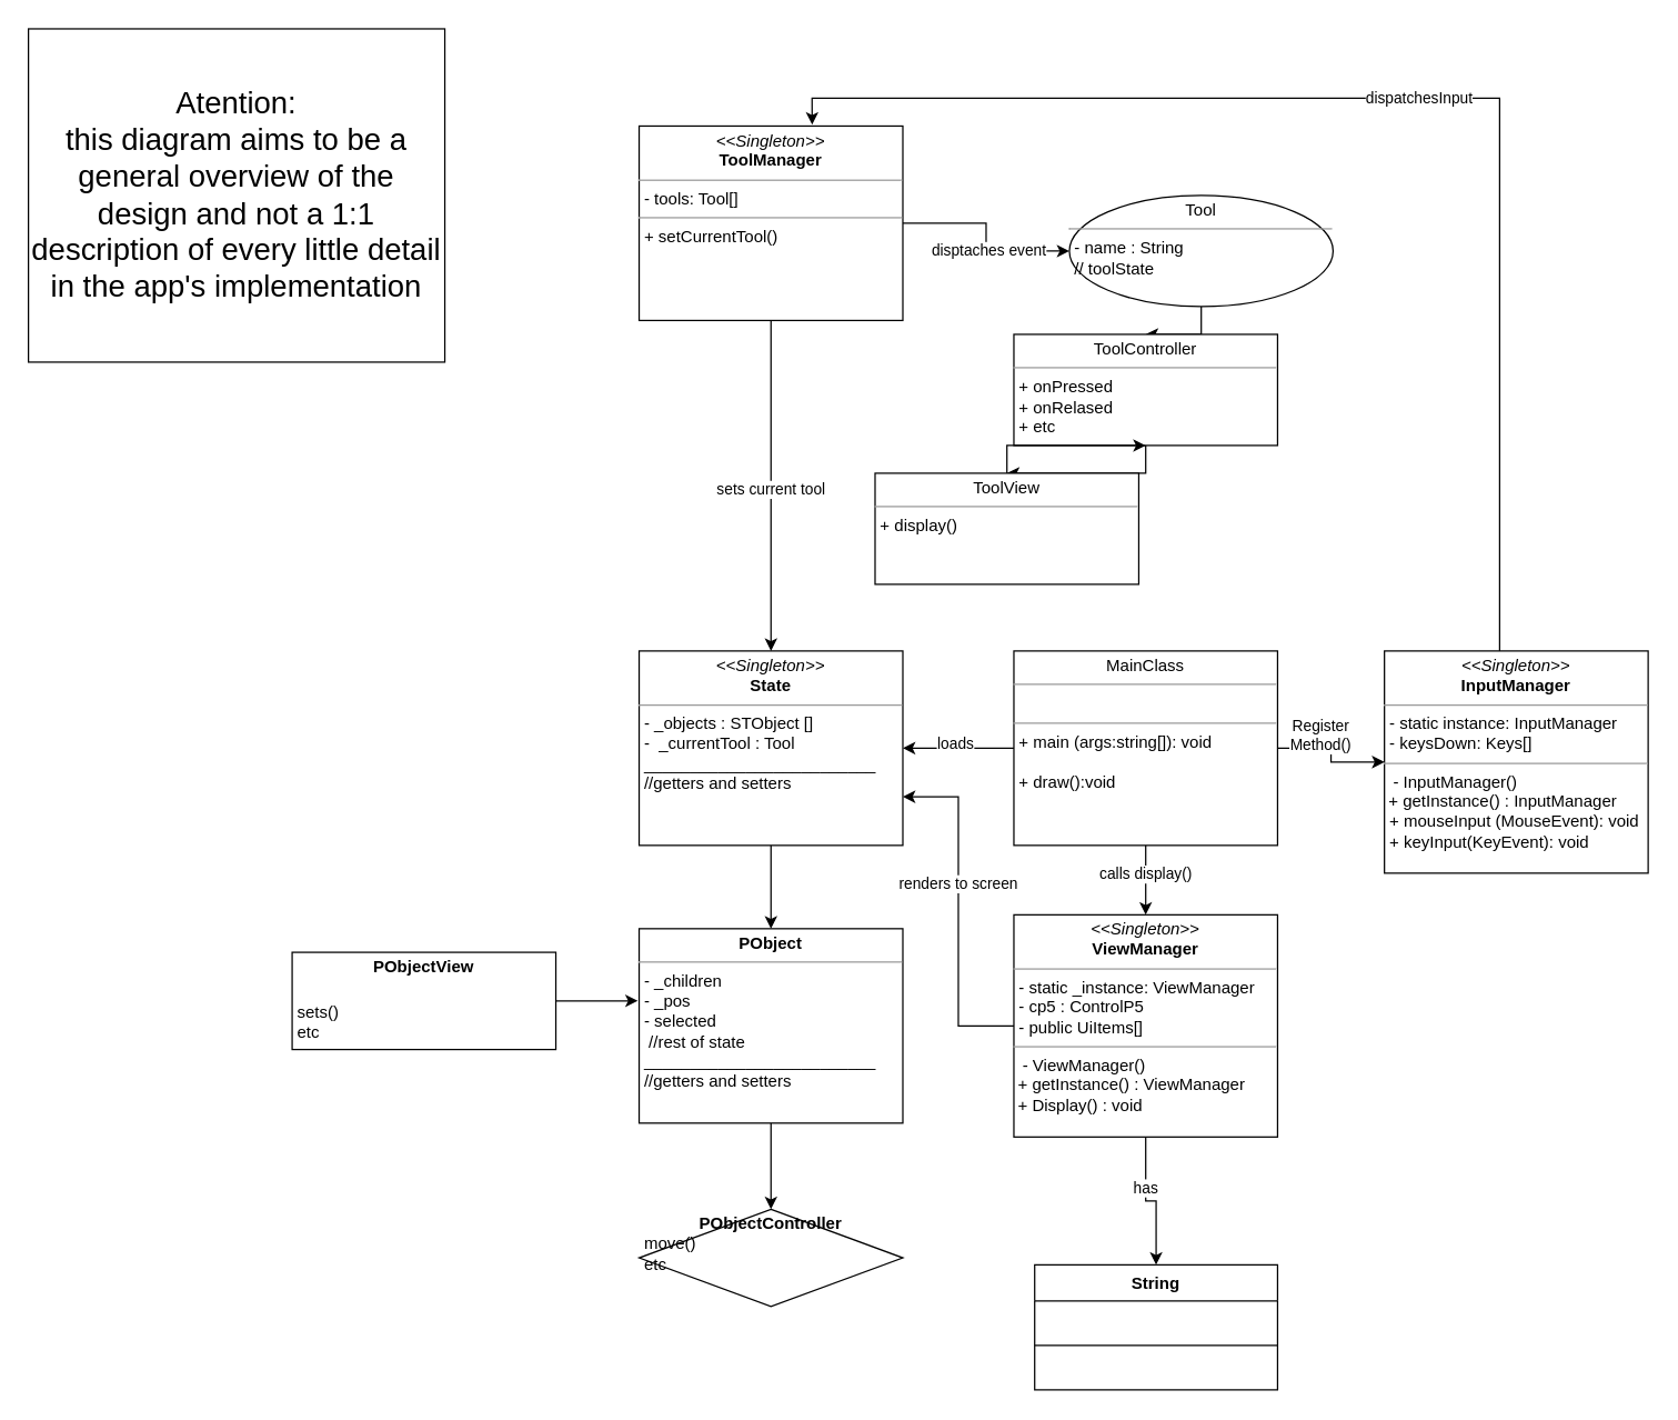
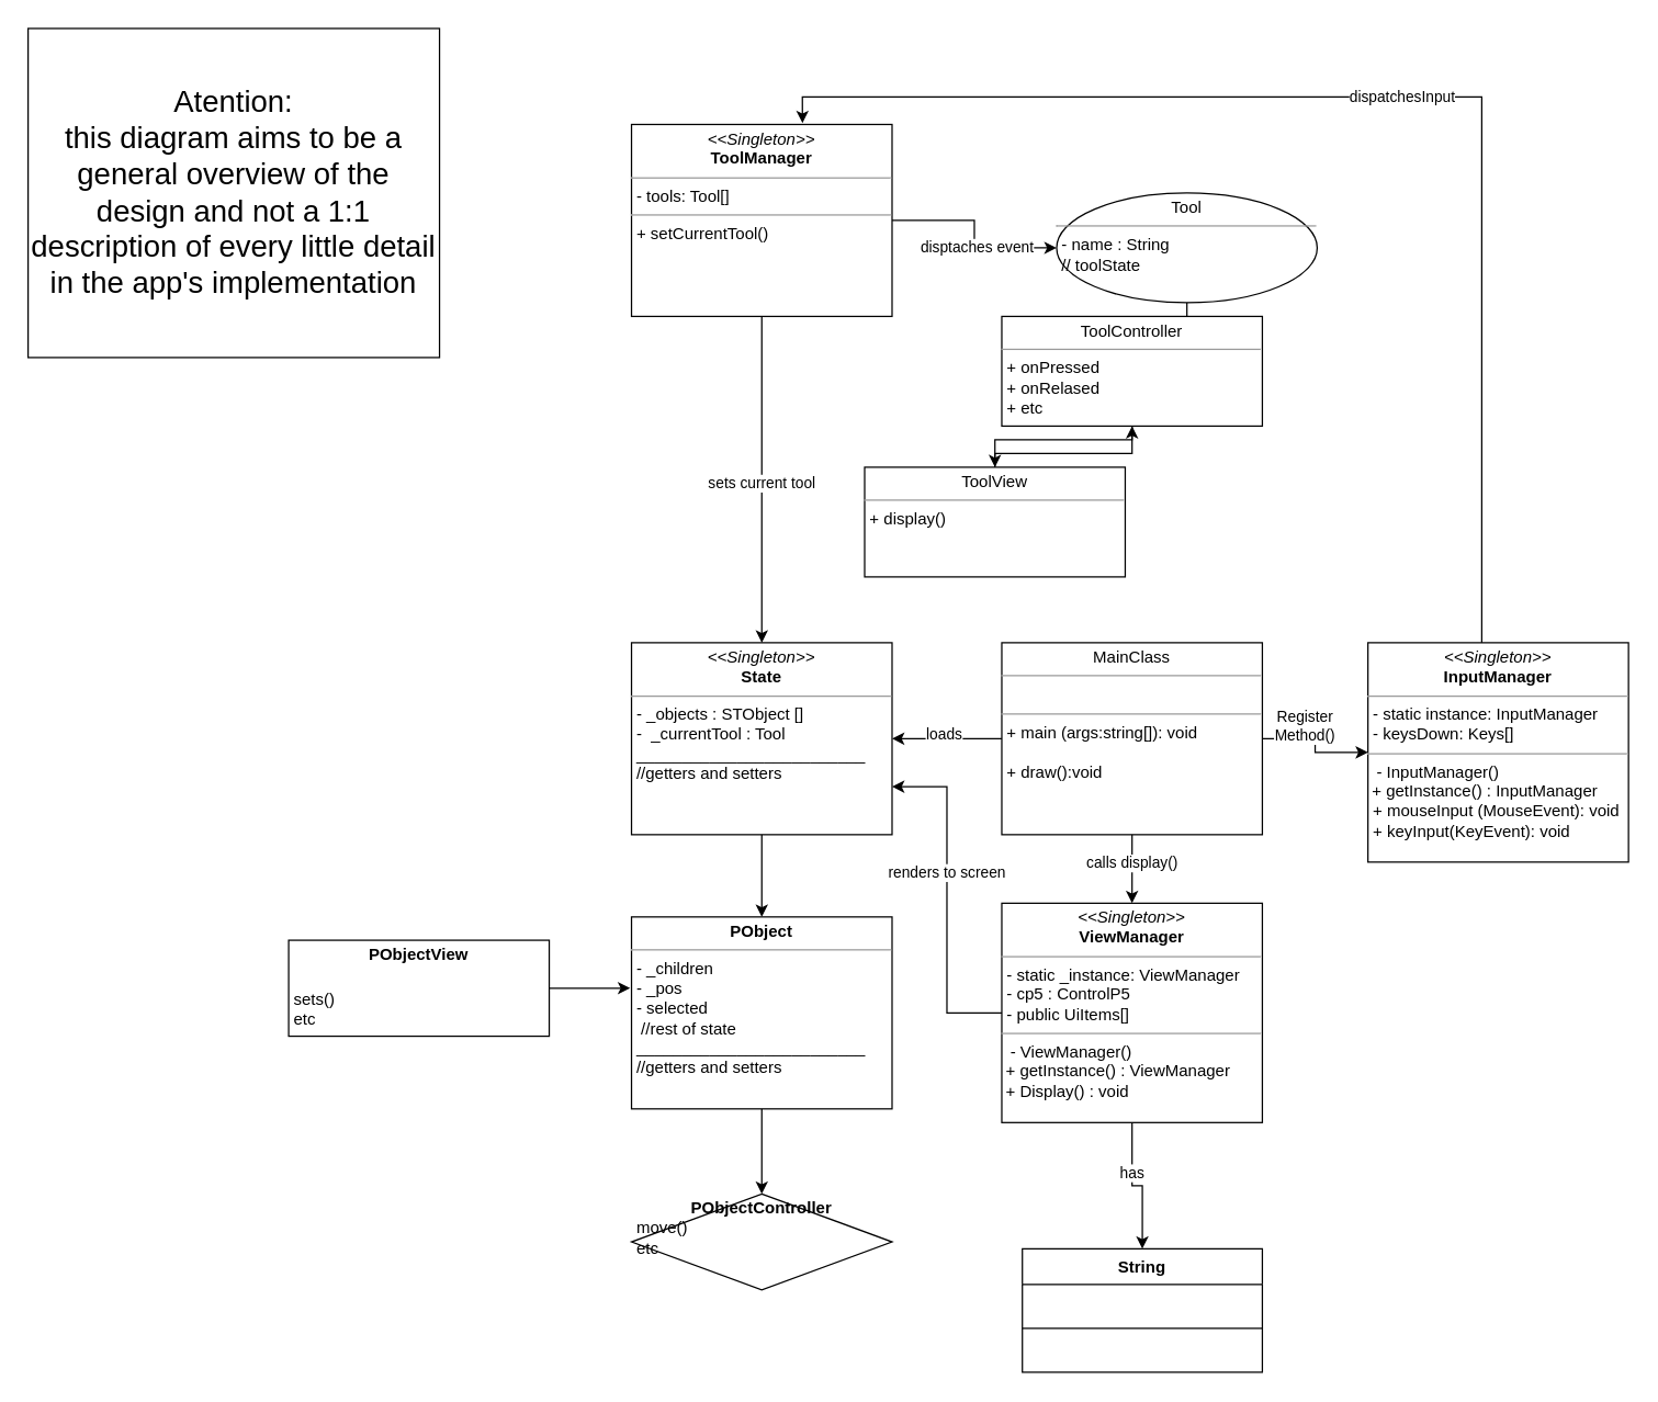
  <mxCell id="0" />
  <mxCell id="1" parent="0" />
  <mxCell id="2" value="dispatchesInput" style="edgeStyle=orthogonalEdgeStyle;rounded=0;orthogonalLoop=1;jettySize=auto;html=1;entryX=0.656;entryY=-0.007;entryDx=0;entryDy=0;entryPerimeter=0;" edge="1" parent="1" source="3" target="23"><mxGeometry relative="1" as="geometry"><Array as="points"><mxPoint x="1080" y="70" /><mxPoint x="585" y="70" /></Array></mxGeometry></mxCell>
  <mxCell id="3" value="&lt;p style=&quot;margin:0px;margin-top:4px;text-align:center;&quot;&gt;&lt;i&gt;&amp;lt;&amp;lt;Singleton&amp;gt;&amp;gt;&lt;/i&gt;&lt;br&gt;&lt;b&gt;InputManager&lt;/b&gt;&lt;/p&gt;&lt;hr size=&quot;1&quot;&gt;&lt;p style=&quot;margin:0px;margin-left:4px;&quot;&gt;- static instance: InputManager&lt;br&gt;- keysDown: Keys[]&lt;/p&gt;&lt;hr size=&quot;1&quot;&gt;&amp;nbsp; - InputManager()&lt;br&gt;&amp;nbsp;+ getInstance() : InputManager&lt;br&gt;&lt;p style=&quot;margin:0px;margin-left:4px;&quot;&gt;+ mouseInput (MouseEvent): void&lt;br&gt;+ keyInput(KeyEvent): void&lt;/p&gt;" style="verticalAlign=top;align=left;overflow=fill;fontSize=12;fontFamily=Helvetica;html=1;whiteSpace=wrap;" vertex="1" parent="1"><mxGeometry x="997" y="468" width="190" height="160" as="geometry" /></mxCell>
  <mxCell id="4" style="edgeStyle=orthogonalEdgeStyle;rounded=0;orthogonalLoop=1;jettySize=auto;html=1;" edge="1" parent="1" source="10" target="3"><mxGeometry relative="1" as="geometry" /></mxCell>
  <mxCell id="5" value="Register&lt;br&gt;Method()" style="edgeLabel;html=1;align=center;verticalAlign=middle;resizable=0;points=[];" vertex="1" connectable="0" parent="4"><mxGeometry x="0.275" y="2" relative="1" as="geometry"><mxPoint x="-15" y="-18" as="offset" /></mxGeometry></mxCell>
  <mxCell id="6" style="edgeStyle=orthogonalEdgeStyle;rounded=0;orthogonalLoop=1;jettySize=auto;html=1;" edge="1" parent="1" source="10" target="15"><mxGeometry relative="1" as="geometry" /></mxCell>
  <mxCell id="7" value="calls display()" style="edgeLabel;html=1;align=center;verticalAlign=middle;resizable=0;points=[];" vertex="1" connectable="0" parent="6"><mxGeometry x="-0.2" y="-1" relative="1" as="geometry"><mxPoint as="offset" /></mxGeometry></mxCell>
  <mxCell id="8" style="edgeStyle=orthogonalEdgeStyle;rounded=0;orthogonalLoop=1;jettySize=auto;html=1;entryX=1;entryY=0.5;entryDx=0;entryDy=0;" edge="1" parent="1" source="10" target="19"><mxGeometry relative="1" as="geometry" /></mxCell>
  <mxCell id="9" value="loads" style="edgeLabel;html=1;align=center;verticalAlign=middle;resizable=0;points=[];" vertex="1" connectable="0" parent="8"><mxGeometry x="0.064" y="-4" relative="1" as="geometry"><mxPoint as="offset" /></mxGeometry></mxCell>
  <mxCell id="10" value="&lt;p style=&quot;margin:0px;margin-top:4px;text-align:center;&quot;&gt;MainClass&lt;/p&gt;&lt;hr size=&quot;1&quot;&gt;&lt;p style=&quot;margin:0px;margin-left:4px;&quot;&gt;&lt;br&gt;&lt;/p&gt;&lt;hr size=&quot;1&quot;&gt;&lt;p style=&quot;margin:0px;margin-left:4px;&quot;&gt;+ main (args:string[]): void&lt;br&gt;&lt;br&gt;&lt;/p&gt;&lt;p style=&quot;margin:0px;margin-left:4px;&quot;&gt;+ draw():void&lt;/p&gt;" style="verticalAlign=top;align=left;overflow=fill;fontSize=12;fontFamily=Helvetica;html=1;whiteSpace=wrap;" vertex="1" parent="1"><mxGeometry x="730" y="468" width="190" height="140" as="geometry" /></mxCell>
  <mxCell id="11" style="edgeStyle=orthogonalEdgeStyle;rounded=0;orthogonalLoop=1;jettySize=auto;html=1;" edge="1" parent="1" source="15" target="16"><mxGeometry relative="1" as="geometry" /></mxCell>
  <mxCell id="12" value="has" style="edgeLabel;html=1;align=center;verticalAlign=middle;resizable=0;points=[];" vertex="1" connectable="0" parent="11"><mxGeometry x="-0.271" y="-1" relative="1" as="geometry"><mxPoint as="offset" /></mxGeometry></mxCell>
  <mxCell id="13" style="edgeStyle=orthogonalEdgeStyle;rounded=0;orthogonalLoop=1;jettySize=auto;html=1;entryX=1;entryY=0.75;entryDx=0;entryDy=0;" edge="1" parent="1" source="15" target="19"><mxGeometry relative="1" as="geometry" /></mxCell>
  <mxCell id="14" value="renders to screen" style="edgeLabel;html=1;align=center;verticalAlign=middle;resizable=0;points=[];" vertex="1" connectable="0" parent="13"><mxGeometry x="0.173" y="1" relative="1" as="geometry"><mxPoint y="1" as="offset" /></mxGeometry></mxCell>
  <mxCell id="15" value="&lt;p style=&quot;margin:0px;margin-top:4px;text-align:center;&quot;&gt;&lt;i&gt;&amp;lt;&amp;lt;Singleton&amp;gt;&amp;gt;&lt;/i&gt;&lt;br&gt;&lt;b&gt;ViewManager&lt;/b&gt;&lt;/p&gt;&lt;hr size=&quot;1&quot;&gt;&lt;p style=&quot;margin:0px;margin-left:4px;&quot;&gt;- static _instance: ViewManager&lt;/p&gt;&lt;p style=&quot;margin:0px;margin-left:4px;&quot;&gt;- cp5 : ControlP5&amp;nbsp;&lt;br&gt;- public UiItems[]&lt;/p&gt;&lt;hr size=&quot;1&quot;&gt;&amp;nbsp; - ViewManager()&lt;br&gt;&amp;nbsp;+ getInstance() : ViewManager&lt;br&gt;&lt;span style=&quot;background-color: initial;&quot;&gt;&amp;nbsp;+ Display() : void&amp;nbsp;&lt;/span&gt;" style="verticalAlign=top;align=left;overflow=fill;fontSize=12;fontFamily=Helvetica;html=1;whiteSpace=wrap;" vertex="1" parent="1"><mxGeometry x="730" y="658" width="190" height="160" as="geometry" /></mxCell>
  <mxCell id="16" value="String" style="swimlane;fontStyle=1;align=center;verticalAlign=top;childLayout=stackLayout;horizontal=1;startSize=26;horizontalStack=0;resizeParent=1;resizeParentMax=0;resizeLast=0;collapsible=1;marginBottom=0;whiteSpace=wrap;html=1;" vertex="1" parent="1"><mxGeometry x="745" y="910" width="175" height="90" as="geometry" /></mxCell>
  <mxCell id="17" value="" style="line;strokeWidth=1;fillColor=none;align=left;verticalAlign=middle;spacingTop=-1;spacingLeft=3;spacingRight=3;rotatable=0;labelPosition=right;points=[];portConstraint=eastwest;strokeColor=inherit;" vertex="1" parent="16"><mxGeometry y="26" width="175" height="64" as="geometry" /></mxCell>
  <mxCell id="18" style="edgeStyle=orthogonalEdgeStyle;rounded=0;orthogonalLoop=1;jettySize=auto;html=1;" edge="1" parent="1" source="19" target="31"><mxGeometry relative="1" as="geometry" /></mxCell>
  <mxCell id="19" value="&lt;p style=&quot;margin:0px;margin-top:4px;text-align:center;&quot;&gt;&lt;i&gt;&amp;lt;&amp;lt;Singleton&amp;gt;&amp;gt;&lt;/i&gt;&lt;br&gt;&lt;b&gt;State&lt;/b&gt;&lt;/p&gt;&lt;hr size=&quot;1&quot;&gt;&lt;p style=&quot;margin:0px;margin-left:4px;&quot;&gt;- _objects : ST&lt;span style=&quot;background-color: initial;&quot;&gt;Object []&lt;/span&gt;&lt;/p&gt;&lt;p style=&quot;margin:0px;margin-left:4px;&quot;&gt;&lt;/p&gt;&lt;p style=&quot;margin:0px;margin-left:4px;&quot;&gt;-&amp;nbsp; _currentTool : Tool&lt;/p&gt;&lt;p style=&quot;margin:0px;margin-left:4px;&quot;&gt;_________________________&lt;/p&gt;&lt;p style=&quot;margin:0px;margin-left:4px;&quot;&gt;//getters and setters&lt;/p&gt;" style="verticalAlign=top;align=left;overflow=fill;fontSize=12;fontFamily=Helvetica;html=1;whiteSpace=wrap;" vertex="1" parent="1"><mxGeometry x="460" y="468" width="190" height="140" as="geometry" /></mxCell>
  <mxCell id="20" value="sets current tool&lt;br&gt;" style="edgeStyle=orthogonalEdgeStyle;rounded=0;orthogonalLoop=1;jettySize=auto;html=1;" edge="1" parent="1" source="23" target="19"><mxGeometry x="0.029" relative="1" as="geometry"><mxPoint as="offset" /></mxGeometry></mxCell>
  <mxCell id="21" style="edgeStyle=orthogonalEdgeStyle;rounded=0;orthogonalLoop=1;jettySize=auto;html=1;entryX=0;entryY=0.5;entryDx=0;entryDy=0;" edge="1" parent="1" source="23" target="25"><mxGeometry relative="1" as="geometry"><mxPoint x="745" y="159" as="targetPoint" /></mxGeometry></mxCell>
  <mxCell id="22" value="disptaches event&lt;br&gt;" style="edgeLabel;html=1;align=center;verticalAlign=middle;resizable=0;points=[];" vertex="1" connectable="0" parent="21"><mxGeometry x="0.154" y="1" relative="1" as="geometry"><mxPoint as="offset" /></mxGeometry></mxCell>
  <mxCell id="23" value="&lt;p style=&quot;margin:0px;margin-top:4px;text-align:center;&quot;&gt;&lt;i&gt;&amp;lt;&amp;lt;Singleton&amp;gt;&amp;gt;&lt;/i&gt;&lt;br&gt;&lt;b&gt;ToolManager&lt;/b&gt;&lt;/p&gt;&lt;hr size=&quot;1&quot;&gt;&lt;p style=&quot;margin:0px;margin-left:4px;&quot;&gt;- tools: Tool[]&lt;br&gt;&lt;/p&gt;&lt;hr size=&quot;1&quot;&gt;&lt;p style=&quot;margin:0px;margin-left:4px;&quot;&gt;+ setCurrentTool()&lt;br&gt;&lt;/p&gt;&lt;p style=&quot;margin:0px;margin-left:4px;&quot;&gt;&lt;br&gt;&lt;/p&gt;" style="verticalAlign=top;align=left;overflow=fill;fontSize=12;fontFamily=Helvetica;html=1;whiteSpace=wrap;" vertex="1" parent="1"><mxGeometry x="460" y="90" width="190" height="140" as="geometry" /></mxCell>
  <mxCell id="24" style="edgeStyle=orthogonalEdgeStyle;rounded=0;orthogonalLoop=1;jettySize=auto;html=1;" edge="1" parent="1" source="25" target="27"><mxGeometry relative="1" as="geometry" /></mxCell>
  <mxCell id="25" value="&lt;p style=&quot;margin:0px;margin-top:4px;text-align:center;&quot;&gt;Tool&lt;/p&gt;&lt;hr size=&quot;1&quot;&gt;&lt;p style=&quot;margin:0px;margin-left:4px;&quot;&gt;- name : String&lt;/p&gt;&lt;p style=&quot;margin:0px;margin-left:4px;&quot;&gt;// toolState&lt;/p&gt;&lt;p style=&quot;margin:0px;margin-left:4px;&quot;&gt;&lt;br&gt;&lt;/p&gt;" style="ellipse;verticalAlign=top;align=left;overflow=fill;fontSize=12;fontFamily=Helvetica;html=1;whiteSpace=wrap;" vertex="1" parent="1"><mxGeometry x="770" y="140" width="190" height="80" as="geometry" /></mxCell>
  <mxCell id="26" style="edgeStyle=orthogonalEdgeStyle;rounded=0;orthogonalLoop=1;jettySize=auto;html=1;" edge="1" parent="1" source="27" target="29"><mxGeometry relative="1" as="geometry" /></mxCell>
- <mxCell id="27" value="&lt;p style=&quot;margin:0px;margin-top:4px;text-align:center;&quot;&gt;ToolController&lt;/p&gt;&lt;hr size=&quot;1&quot;&gt;&lt;p style=&quot;margin:0px;margin-left:4px;&quot;&gt;+ onPressed&lt;/p&gt;&lt;p style=&quot;margin:0px;margin-left:4px;&quot;&gt;+ onRelased&lt;/p&gt;&lt;p style=&quot;margin:0px;margin-left:4px;&quot;&gt;+ etc&lt;/p&gt;" style="verticalAlign=top;align=left;overflow=fill;fontSize=12;fontFamily=Helvetica;html=1;whiteSpace=wrap;" vertex="1" parent="1"><mxGeometry x="730" y="240" width="190" height="80" as="geometry" /></mxCell>
+ <mxCell id="27" value="&lt;p style=&quot;margin:0px;margin-top:4px;text-align:center;&quot;&gt;ToolController&lt;/p&gt;&lt;hr size=&quot;1&quot;&gt;&lt;p style=&quot;margin:0px;margin-left:4px;&quot;&gt;+ onPressed&lt;/p&gt;&lt;p style=&quot;margin:0px;margin-left:4px;&quot;&gt;+ onRelased&lt;/p&gt;&lt;p style=&quot;margin:0px;margin-left:4px;&quot;&gt;+ etc&lt;/p&gt;" style="verticalAlign=top;align=left;overflow=fill;fontSize=12;fontFamily=Helvetica;html=1;whiteSpace=wrap;" vertex="1" parent="1"><mxGeometry x="730" y="230" width="190" height="80" as="geometry" /></mxCell>
  <mxCell id="28" style="edgeStyle=orthogonalEdgeStyle;rounded=0;orthogonalLoop=1;jettySize=auto;html=1;" edge="1" parent="1" source="29" target="27"><mxGeometry relative="1" as="geometry" /></mxCell>
  <mxCell id="29" value="&lt;p style=&quot;margin:0px;margin-top:4px;text-align:center;&quot;&gt;ToolView&lt;/p&gt;&lt;hr size=&quot;1&quot;&gt;&lt;p style=&quot;margin:0px;margin-left:4px;&quot;&gt;+ display()&lt;/p&gt;" style="verticalAlign=top;align=left;overflow=fill;fontSize=12;fontFamily=Helvetica;html=1;whiteSpace=wrap;" vertex="1" parent="1"><mxGeometry x="630" y="340" width="190" height="80" as="geometry" /></mxCell>
  <mxCell id="30" value="" style="edgeStyle=orthogonalEdgeStyle;rounded=0;orthogonalLoop=1;jettySize=auto;html=1;" edge="1" parent="1" source="31" target="32"><mxGeometry relative="1" as="geometry" /></mxCell>
  <mxCell id="31" value="&lt;p style=&quot;margin:0px;margin-top:4px;text-align:center;&quot;&gt;&lt;b&gt;PObject&lt;/b&gt;&lt;/p&gt;&lt;hr size=&quot;1&quot;&gt;&lt;p style=&quot;margin:0px;margin-left:4px;&quot;&gt;- _children&lt;/p&gt;&lt;p style=&quot;margin:0px;margin-left:4px;&quot;&gt;&lt;/p&gt;&lt;p style=&quot;margin:0px;margin-left:4px;&quot;&gt;- _pos&lt;/p&gt;&lt;p style=&quot;margin:0px;margin-left:4px;&quot;&gt;- selected&lt;/p&gt;&lt;p style=&quot;margin:0px;margin-left:4px;&quot;&gt;&amp;nbsp;//rest of state&lt;/p&gt;&lt;p style=&quot;margin:0px;margin-left:4px;&quot;&gt;_________________________&lt;/p&gt;&lt;p style=&quot;margin:0px;margin-left:4px;&quot;&gt;//getters and setters&lt;/p&gt;" style="verticalAlign=top;align=left;overflow=fill;fontSize=12;fontFamily=Helvetica;html=1;whiteSpace=wrap;" vertex="1" parent="1"><mxGeometry x="460" y="668" width="190" height="140" as="geometry" /></mxCell>
  <mxCell id="32" value="&lt;p style=&quot;margin:0px;margin-top:4px;text-align:center;&quot;&gt;&lt;b&gt;PObjectController&lt;/b&gt;&lt;/p&gt;&lt;p style=&quot;margin:0px;margin-left:4px;&quot;&gt;move()&lt;/p&gt;&lt;p style=&quot;margin:0px;margin-left:4px;&quot;&gt;etc&lt;/p&gt;" style="rhombus;verticalAlign=top;align=left;overflow=fill;fontSize=12;fontFamily=Helvetica;html=1;whiteSpace=wrap;" vertex="1" parent="1"><mxGeometry x="460" y="870" width="190" height="70" as="geometry" /></mxCell>
  <mxCell id="33" style="edgeStyle=orthogonalEdgeStyle;rounded=0;orthogonalLoop=1;jettySize=auto;html=1;entryX=-0.005;entryY=0.371;entryDx=0;entryDy=0;entryPerimeter=0;" edge="1" parent="1" source="34" target="31"><mxGeometry relative="1" as="geometry" /></mxCell>
  <mxCell id="34" value="&lt;p style=&quot;margin:0px;margin-top:4px;text-align:center;&quot;&gt;&lt;b&gt;PObjectView&lt;/b&gt;&lt;/p&gt;&lt;p style=&quot;margin:0px;margin-top:4px;text-align:center;&quot;&gt;&lt;b&gt;&lt;br&gt;&lt;/b&gt;&lt;/p&gt;&lt;p style=&quot;margin:0px;margin-left:4px;&quot;&gt;sets()&lt;/p&gt;&lt;p style=&quot;margin:0px;margin-left:4px;&quot;&gt;etc&lt;/p&gt;" style="verticalAlign=top;align=left;overflow=fill;fontSize=12;fontFamily=Helvetica;html=1;whiteSpace=wrap;" vertex="1" parent="1"><mxGeometry x="210" y="685" width="190" height="70" as="geometry" /></mxCell>
  <mxCell id="35" value="&lt;font style=&quot;font-size: 22px;&quot;&gt;Atention:&lt;br&gt;this diagram aims to be a general overview of the design and not a 1:1 description of every little detail in the app's implementation&lt;/font&gt;" style="html=1;whiteSpace=wrap;" vertex="1" parent="1"><mxGeometry x="20" y="20" width="300" height="240" as="geometry" /></mxCell>
